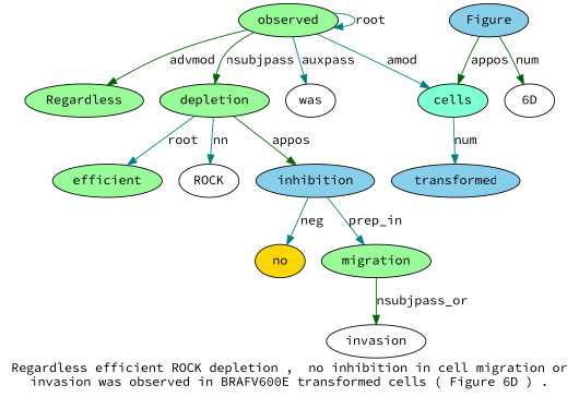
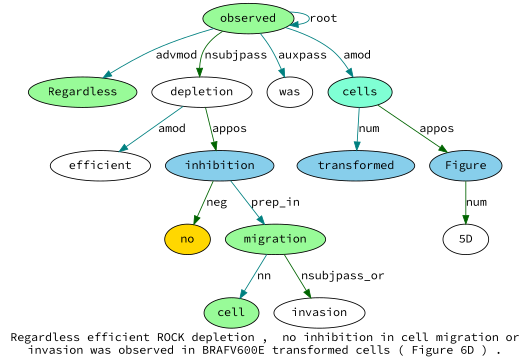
  digraph {
    fontname="Source Code Pro"
    label="Regardless efficient ROCK depletion ,  no inhibition in cell migration or\ninvasion was observed in BRAFV600E transformed cells ( Figure 6D ) ."
    node [fillcolor=palegreen fontname="Source Code Pro" style=filled]
    edge [color=teal fontname="Source Code Pro"]
    n1 [label=observed]
    n2 [label=Regardless]
-   n3 [label=depletion]
+   n3 [fillcolor=white label=depletion]
    n4 [fillcolor=white label=was]
    n5 [fillcolor=aquamarine label=cells]
-   n6 [label=efficient]
-   n7 [fillcolor=white label=ROCK]
+   n6 [fillcolor=white label=efficient]
    n8 [fillcolor=skyblue label=inhibition]
    n9 [fillcolor=skyblue label=transformed]
    n10 [fillcolor=skyblue label=Figure]
    n11 [fillcolor=gold label=no]
    n12 [label=migration]
+   n13 [label=cell]
    n14 [fillcolor=white label=invasion]
-   n15 [fillcolor=white label="6D"]
+   n15 [fillcolor=white label="5D"]
    n1 -> n1 [label=root]
-   n1 -> n2 [color=darkgreen label=advmod]
+   n1 -> n2 [label=advmod]
    n1 -> n3 [color=darkgreen label=nsubjpass]
    n1 -> n4 [label=auxpass]
    n1 -> n5 [label=amod]
-   n3 -> n6 [label=root]
-   n3 -> n7 [label=nn]
+   n3 -> n6 [label=amod]
    n3 -> n8 [color=darkgreen label=appos]
    n5 -> n9 [label=num]
-   n10 -> n5 [color=darkgreen label=appos]
-   n8 -> n11 [label=neg]
+   n5 -> n10 [color=darkgreen label=appos]
+   n8 -> n11 [color=darkgreen label=neg]
    n8 -> n12 [label=prep_in]
    n10 -> n15 [color=darkgreen label=num]
+   n12 -> n13 [label=nn]
    n12 -> n14 [color=darkgreen label=nsubjpass_or]
  }
